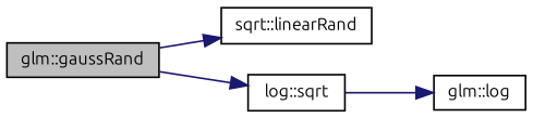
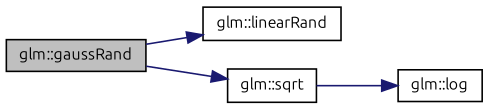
  digraph {
    fontname=Ubuntu
    rankdir=LR
    node [color=black fillcolor=white fontname=Ubuntu fontsize=10 shape=record style=filled]
    edge [color=midnightblue fontname=Ubuntu fontsize=10 labelfontname=Helvetica labelfontsize=10 style=solid]
    n1 [fillcolor=grey75 fontcolor=black height=0.2 label="glm::gaussRand" width=0.4]
-   n2 [height=0.2 label="sqrt::linearRand" width=0.4]
-   n3 [height=0.2 label="log::sqrt" width=0.4]
+   n2 [height=0.2 label="glm::linearRand" width=0.4]
+   n3 [height=0.2 label="glm::sqrt" width=0.4]
    n4 [height=0.2 label="glm::log" width=0.4]
    n1 -> n2
    n1 -> n3
    n3 -> n4
  }
